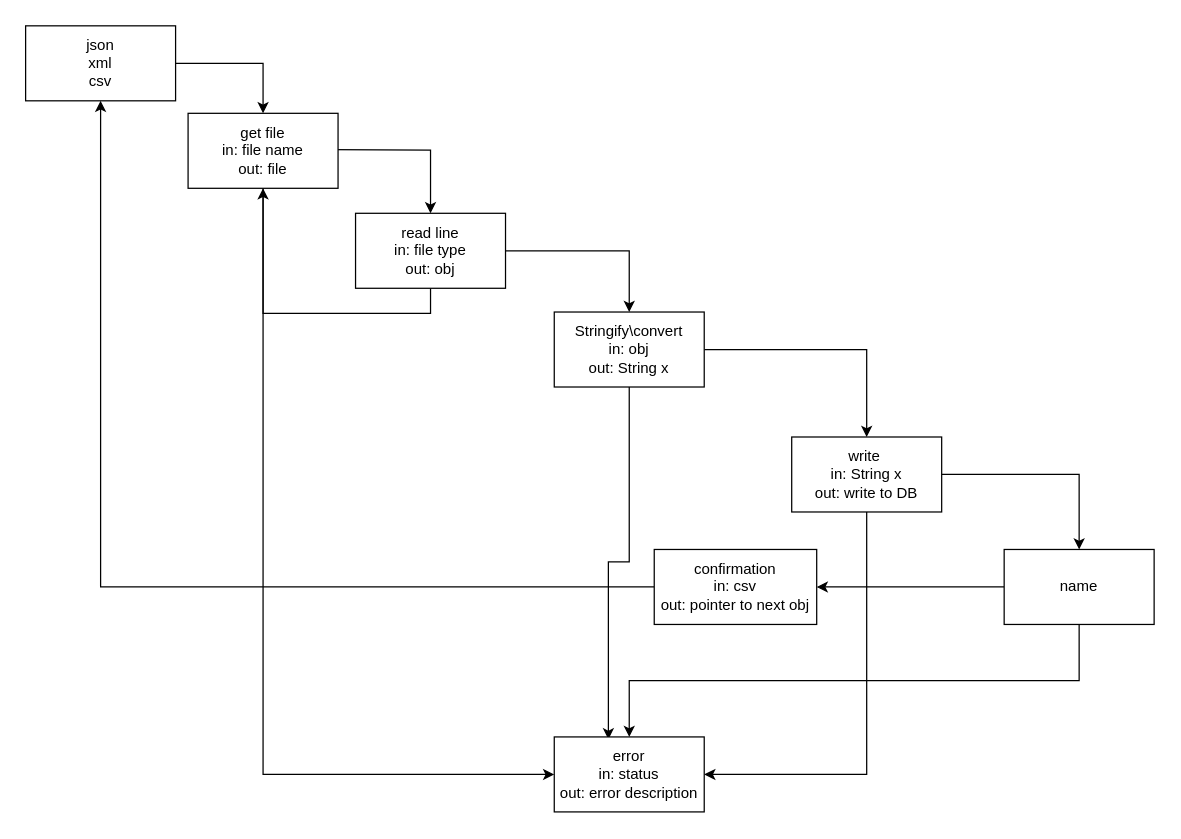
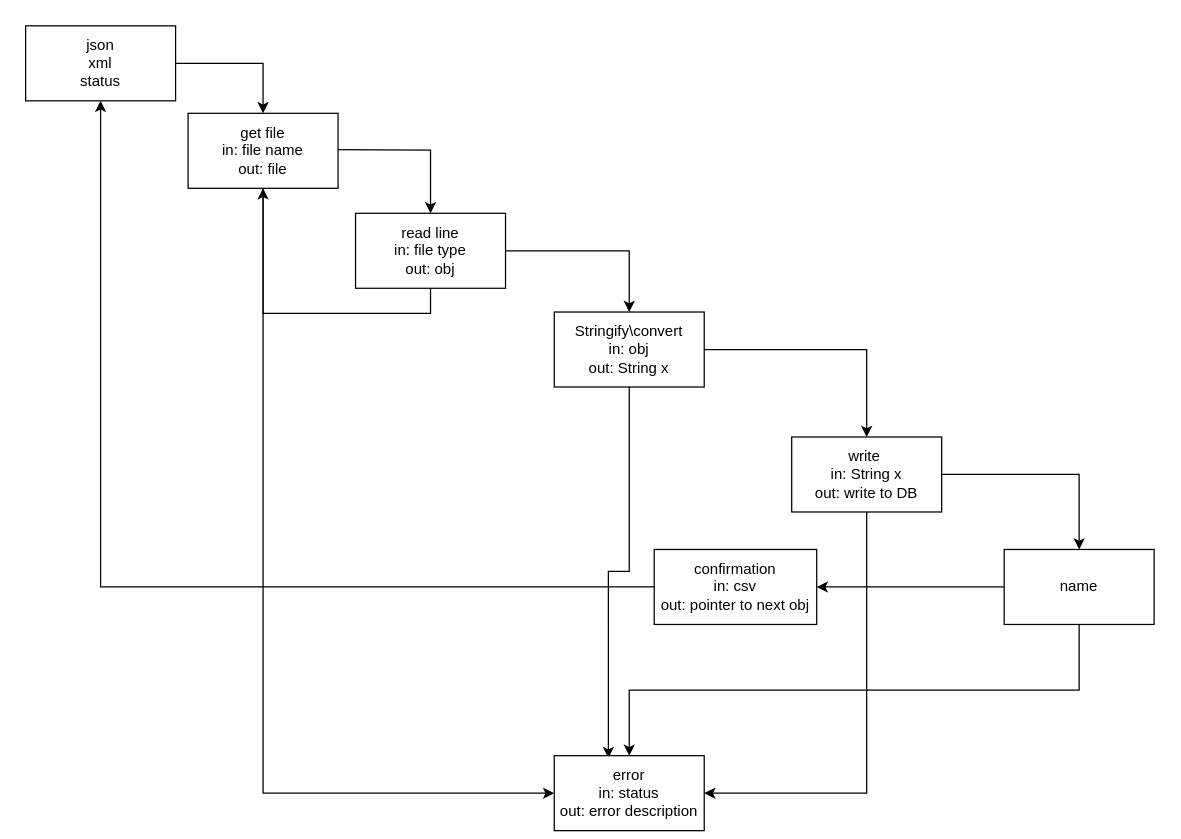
  <mxCell id="0" />
  <mxCell id="1" parent="0" />
  <mxCell id="2" style="edgeStyle=orthogonalEdgeStyle;rounded=0;orthogonalLoop=1;jettySize=auto;html=1;exitX=1;exitY=0.5;exitDx=0;exitDy=0;entryX=0.5;entryY=0;entryDx=0;entryDy=0;" edge="1" parent="1" target="10"><mxGeometry relative="1" as="geometry"><mxPoint x="263" y="119" as="sourcePoint" /></mxGeometry></mxCell>
  <mxCell id="3" style="edgeStyle=orthogonalEdgeStyle;rounded=0;orthogonalLoop=1;jettySize=auto;html=1;exitX=1;exitY=0.5;exitDx=0;exitDy=0;" edge="1" parent="1" source="4" target="21"><mxGeometry relative="1" as="geometry" /></mxCell>
- <mxCell id="4" value="json&lt;br&gt;xml&lt;br&gt;csv" style="rounded=0;whiteSpace=wrap;html=1;" vertex="1" parent="1"><mxGeometry x="20" y="20" width="120" height="60" as="geometry" /></mxCell>
+ <mxCell id="4" value="json&lt;br&gt;xml&lt;br&gt;status" style="rounded=0;whiteSpace=wrap;html=1;" vertex="1" parent="1"><mxGeometry x="20" y="20" width="120" height="60" as="geometry" /></mxCell>
  <mxCell id="5" style="edgeStyle=orthogonalEdgeStyle;rounded=0;orthogonalLoop=1;jettySize=auto;html=1;exitX=0;exitY=0.5;exitDx=0;exitDy=0;entryX=1;entryY=0.5;entryDx=0;entryDy=0;" edge="1" parent="1" source="7" target="18"><mxGeometry relative="1" as="geometry" /></mxCell>
  <mxCell id="6" style="edgeStyle=orthogonalEdgeStyle;rounded=0;orthogonalLoop=1;jettySize=auto;html=1;exitX=0.5;exitY=1;exitDx=0;exitDy=0;" edge="1" parent="1" source="7" target="19"><mxGeometry relative="1" as="geometry"><mxPoint x="863" y="569" as="targetPoint" /></mxGeometry></mxCell>
  <mxCell id="7" value="name" style="rounded=0;whiteSpace=wrap;html=1;" vertex="1" parent="1"><mxGeometry x="803" y="439" width="120" height="60" as="geometry" /></mxCell>
  <mxCell id="8" style="edgeStyle=orthogonalEdgeStyle;rounded=0;orthogonalLoop=1;jettySize=auto;html=1;exitX=1;exitY=0.5;exitDx=0;exitDy=0;entryX=0.5;entryY=0;entryDx=0;entryDy=0;" edge="1" parent="1" source="10" target="13"><mxGeometry relative="1" as="geometry" /></mxCell>
  <mxCell id="9" style="edgeStyle=orthogonalEdgeStyle;rounded=0;orthogonalLoop=1;jettySize=auto;html=1;exitX=0.5;exitY=1;exitDx=0;exitDy=0;" edge="1" parent="1" source="10" target="21"><mxGeometry relative="1" as="geometry"><mxPoint x="343" y="279" as="targetPoint" /></mxGeometry></mxCell>
  <mxCell id="10" value="read line &lt;br&gt;in: file type&lt;br&gt;out: obj" style="rounded=0;whiteSpace=wrap;html=1;" vertex="1" parent="1"><mxGeometry x="284" y="170" width="120" height="60" as="geometry" /></mxCell>
  <mxCell id="11" style="edgeStyle=orthogonalEdgeStyle;rounded=0;orthogonalLoop=1;jettySize=auto;html=1;exitX=1;exitY=0.5;exitDx=0;exitDy=0;entryX=0.5;entryY=0;entryDx=0;entryDy=0;" edge="1" parent="1" source="13" target="16"><mxGeometry relative="1" as="geometry" /></mxCell>
  <mxCell id="12" style="edgeStyle=orthogonalEdgeStyle;rounded=0;orthogonalLoop=1;jettySize=auto;html=1;exitX=0.5;exitY=1;exitDx=0;exitDy=0;entryX=0.361;entryY=0.033;entryDx=0;entryDy=0;entryPerimeter=0;" edge="1" parent="1" source="13" target="19"><mxGeometry relative="1" as="geometry" /></mxCell>
  <mxCell id="13" value="Stringify\convert&lt;br&gt;in: obj&lt;br&gt;out: String x" style="rounded=0;whiteSpace=wrap;html=1;" vertex="1" parent="1"><mxGeometry x="443" y="249" width="120" height="60" as="geometry" /></mxCell>
  <mxCell id="14" style="edgeStyle=orthogonalEdgeStyle;rounded=0;orthogonalLoop=1;jettySize=auto;html=1;exitX=1;exitY=0.5;exitDx=0;exitDy=0;entryX=0.5;entryY=0;entryDx=0;entryDy=0;" edge="1" parent="1" source="16" target="7"><mxGeometry relative="1" as="geometry" /></mxCell>
  <mxCell id="15" style="edgeStyle=orthogonalEdgeStyle;rounded=0;orthogonalLoop=1;jettySize=auto;html=1;exitX=0.5;exitY=1;exitDx=0;exitDy=0;entryX=1;entryY=0.5;entryDx=0;entryDy=0;" edge="1" parent="1" source="16" target="19"><mxGeometry relative="1" as="geometry" /></mxCell>
  <mxCell id="16" value="write&amp;nbsp;&lt;br&gt;in: String x&lt;br&gt;out: write to DB" style="rounded=0;whiteSpace=wrap;html=1;" vertex="1" parent="1"><mxGeometry x="633" y="349" width="120" height="60" as="geometry" /></mxCell>
  <mxCell id="17" style="edgeStyle=orthogonalEdgeStyle;rounded=0;orthogonalLoop=1;jettySize=auto;html=1;entryX=0.5;entryY=1;entryDx=0;entryDy=0;" edge="1" parent="1" source="18" target="4"><mxGeometry relative="1" as="geometry" /></mxCell>
  <mxCell id="18" value="confirmation&lt;br&gt;in: csv&lt;br&gt;out: pointer to next obj" style="rounded=0;whiteSpace=wrap;html=1;" vertex="1" parent="1"><mxGeometry x="523" y="439" width="130" height="60" as="geometry" /></mxCell>
- <mxCell id="19" value="error&lt;br&gt;in: status&lt;br&gt;out: error description" style="rounded=0;whiteSpace=wrap;html=1;" vertex="1" parent="1"><mxGeometry x="443" y="589" width="120" height="60" as="geometry" /></mxCell>
+ <mxCell id="19" value="error&lt;br&gt;in: status&lt;br&gt;out: error description" style="rounded=0;whiteSpace=wrap;html=1;" vertex="1" parent="1"><mxGeometry x="443" y="604" width="120" height="60" as="geometry" /></mxCell>
  <mxCell id="20" style="edgeStyle=orthogonalEdgeStyle;rounded=0;orthogonalLoop=1;jettySize=auto;html=1;exitX=0.5;exitY=1;exitDx=0;exitDy=0;entryX=0;entryY=0.5;entryDx=0;entryDy=0;" edge="1" parent="1" source="21" target="19"><mxGeometry relative="1" as="geometry" /></mxCell>
  <mxCell id="21" value="get file&lt;br&gt;in: file name&lt;br&gt;out: file" style="rounded=0;whiteSpace=wrap;html=1;" vertex="1" parent="1"><mxGeometry x="150" y="90" width="120" height="60" as="geometry" /></mxCell>
